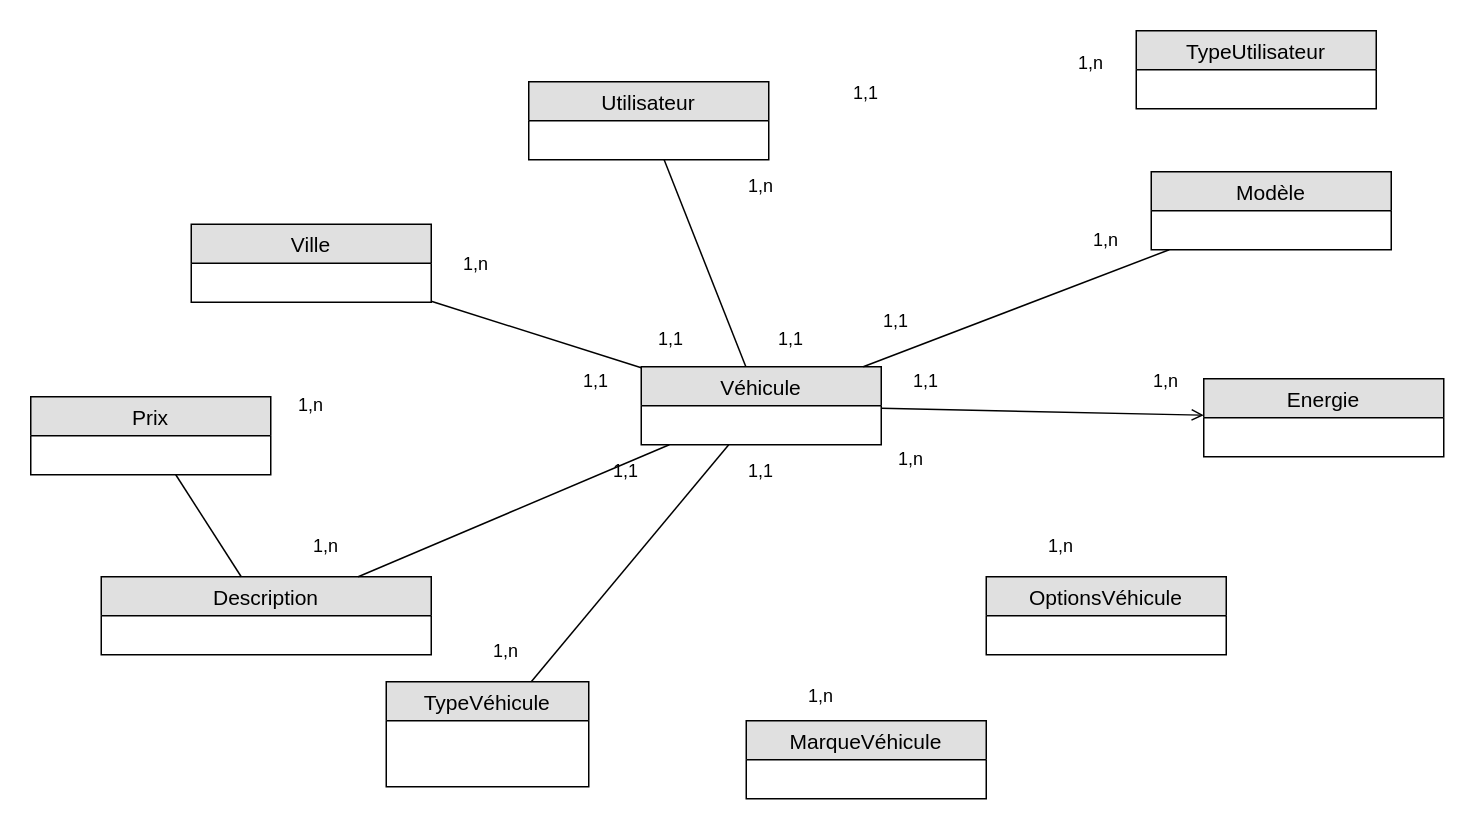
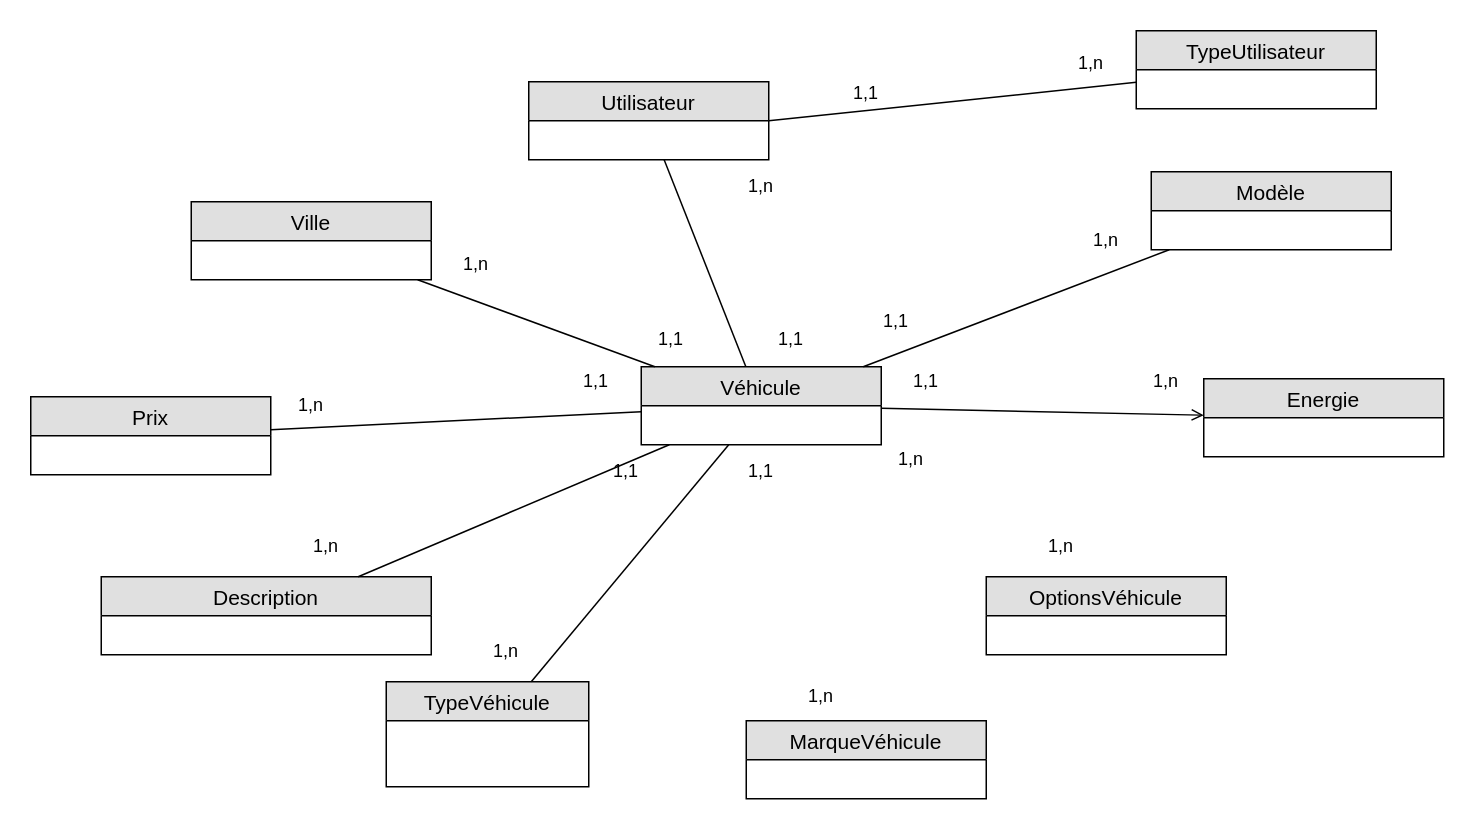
  <mxCell id="0" />
  <mxCell id="1" parent="0" />
  <mxCell id="2" value="" style="group" vertex="1" connectable="0" parent="1"><mxGeometry x="20" y="20" width="942" height="512" as="geometry" /></mxCell>
  <mxCell id="3" value="Utilisateur" style="swimlane;fontStyle=0;childLayout=stackLayout;horizontal=1;startSize=26;fillColor=#e0e0e0;horizontalStack=0;resizeParent=1;resizeParentMax=0;resizeLast=0;collapsible=1;marginBottom=0;swimlaneFillColor=#ffffff;align=center;fontSize=14;" vertex="1" parent="2"><mxGeometry x="332" y="34" width="160" height="52" as="geometry" /></mxCell>
  <mxCell id="4" value="TypeUtilisateur" style="swimlane;fontStyle=0;childLayout=stackLayout;horizontal=1;startSize=26;fillColor=#e0e0e0;horizontalStack=0;resizeParent=1;resizeParentMax=0;resizeLast=0;collapsible=1;marginBottom=0;swimlaneFillColor=#ffffff;align=center;fontSize=14;" vertex="1" parent="2"><mxGeometry x="737" width="160" height="52" as="geometry" /></mxCell>
  <mxCell id="5" value="Véhicule" style="swimlane;fontStyle=0;childLayout=stackLayout;horizontal=1;startSize=26;fillColor=#e0e0e0;horizontalStack=0;resizeParent=1;resizeParentMax=0;resizeLast=0;collapsible=1;marginBottom=0;swimlaneFillColor=#ffffff;align=center;fontSize=14;" vertex="1" parent="2"><mxGeometry x="407" y="224" width="160" height="52" as="geometry" /></mxCell>
- <mxCell id="6" value="Ville" style="swimlane;fontStyle=0;childLayout=stackLayout;horizontal=1;startSize=26;fillColor=#e0e0e0;horizontalStack=0;resizeParent=1;resizeParentMax=0;resizeLast=0;collapsible=1;marginBottom=0;swimlaneFillColor=#ffffff;align=center;fontSize=14;" vertex="1" parent="2"><mxGeometry x="107" y="129" width="160" height="52" as="geometry" /></mxCell>
+ <mxCell id="6" value="Ville" style="swimlane;fontStyle=0;childLayout=stackLayout;horizontal=1;startSize=26;fillColor=#e0e0e0;horizontalStack=0;resizeParent=1;resizeParentMax=0;resizeLast=0;collapsible=1;marginBottom=0;swimlaneFillColor=#ffffff;align=center;fontSize=14;" vertex="1" parent="2"><mxGeometry x="107" y="114" width="160" height="52" as="geometry" /></mxCell>
  <mxCell id="7" value="&lt;span style=&quot;color: rgba(0 , 0 , 0 , 0) ; font-family: monospace ; font-size: 0px&quot;&gt;%3CmxGraphModel%3E%3Croot%3E%3CmxCell%20id%3D%220%22%2F%3E%3CmxCell%20id%3D%221%22%20parent%3D%220%22%2F%3E%3CmxCell%20id%3D%222%22%20value%3D%22Utilisateur%22%20style%3D%22swimlane%3BfontStyle%3D0%3BchildLayout%3DstackLayout%3Bhorizontal%3D1%3BstartSize%3D26%3BfillColor%3D%23e0e0e0%3BhorizontalStack%3D0%3BresizeParent%3D1%3BresizeParentMax%3D0%3BresizeLast%3D0%3Bcollapsible%3D1%3BmarginBottom%3D0%3BswimlaneFillColor%3D%23ffffff%3Balign%3Dcenter%3BfontSize%3D14%3B%22%20vertex%3D%221%22%20parent%3D%221%22%3E%3CmxGeometry%20x%3D%22120%22%20y%3D%22100%22%20width%3D%22160%22%20height%3D%2252%22%20as%3D%22geometry%22%2F%3E%3C%2FmxCell%3E%3C%2Froot%3E%3C%2FmxGraphModel%3E&lt;/span&gt;" style="text;html=1;align=center;verticalAlign=middle;resizable=0;points=[];autosize=1;" vertex="1" parent="2"><mxGeometry x="922" y="284" width="20" height="20" as="geometry" /></mxCell>
  <mxCell id="8" value="Energie" style="swimlane;fontStyle=0;childLayout=stackLayout;horizontal=1;startSize=26;fillColor=#e0e0e0;horizontalStack=0;resizeParent=1;resizeParentMax=0;resizeLast=0;collapsible=1;marginBottom=0;swimlaneFillColor=#ffffff;align=center;fontSize=14;" vertex="1" parent="2"><mxGeometry x="782" y="232" width="160" height="52" as="geometry" /></mxCell>
+ <mxCell id="9" value="" style="endArrow=none;html=1;exitX=1;exitY=0.5;exitDx=0;exitDy=0;" edge="1" parent="2" source="3" target="4"><mxGeometry width="50" height="50" relative="1" as="geometry"><mxPoint x="557" y="64" as="sourcePoint" /><mxPoint x="607" y="14" as="targetPoint" /></mxGeometry></mxCell>
  <mxCell id="10" value="MarqueVéhicule" style="swimlane;fontStyle=0;childLayout=stackLayout;horizontal=1;startSize=26;fillColor=#e0e0e0;horizontalStack=0;resizeParent=1;resizeParentMax=0;resizeLast=0;collapsible=1;marginBottom=0;swimlaneFillColor=#ffffff;align=center;fontSize=14;" vertex="1" parent="2"><mxGeometry x="477" y="460" width="160" height="52" as="geometry" /></mxCell>
  <mxCell id="11" value="OptionsVéhicule" style="swimlane;fontStyle=0;childLayout=stackLayout;horizontal=1;startSize=26;fillColor=#e0e0e0;horizontalStack=0;resizeParent=1;resizeParentMax=0;resizeLast=0;collapsible=1;marginBottom=0;swimlaneFillColor=#ffffff;align=center;fontSize=14;" vertex="1" parent="2"><mxGeometry x="637" y="364" width="160" height="52" as="geometry" /></mxCell>
  <mxCell id="12" value="" style="endArrow=none;html=1;" edge="1" parent="2" source="5" target="6"><mxGeometry width="50" height="50" relative="1" as="geometry"><mxPoint x="297" y="306" as="sourcePoint" /><mxPoint x="347" y="256" as="targetPoint" /></mxGeometry></mxCell>
  <mxCell id="13" value="" style="endArrow=none;html=1;" edge="1" parent="2" source="5" target="3"><mxGeometry width="50" height="50" relative="1" as="geometry"><mxPoint x="517" y="184" as="sourcePoint" /><mxPoint x="567" y="134" as="targetPoint" /></mxGeometry></mxCell>
  <mxCell id="14" value="" style="endArrow=open;html=1;" edge="1" parent="2" source="5" target="8"><mxGeometry width="50" height="50" relative="1" as="geometry"><mxPoint x="577" y="214" as="sourcePoint" /><mxPoint x="627" y="164" as="targetPoint" /></mxGeometry></mxCell>
  <mxCell id="15" value="TypeVéhicule" style="swimlane;fontStyle=0;childLayout=stackLayout;horizontal=1;startSize=26;fillColor=#e0e0e0;horizontalStack=0;resizeParent=1;resizeParentMax=0;resizeLast=0;collapsible=1;marginBottom=0;swimlaneFillColor=#ffffff;align=center;fontSize=14;" vertex="1" parent="2"><mxGeometry x="237" y="434" width="135" height="70" as="geometry" /></mxCell>
  <mxCell id="16" value="" style="endArrow=none;html=1;" edge="1" parent="2" source="15" target="5"><mxGeometry width="50" height="50" relative="1" as="geometry"><mxPoint x="267" y="294" as="sourcePoint" /><mxPoint x="317" y="244" as="targetPoint" /></mxGeometry></mxCell>
  <mxCell id="17" value="1,1" style="text;html=1;strokeColor=none;fillColor=none;align=center;verticalAlign=middle;whiteSpace=wrap;rounded=0;" vertex="1" parent="2"><mxGeometry x="487" y="196" width="40" height="20" as="geometry" /></mxCell>
  <mxCell id="18" value="1,n" style="text;html=1;strokeColor=none;fillColor=none;align=center;verticalAlign=middle;whiteSpace=wrap;rounded=0;" vertex="1" parent="2"><mxGeometry x="467" y="94" width="40" height="20" as="geometry" /></mxCell>
  <mxCell id="19" value="1,1" style="text;html=1;strokeColor=none;fillColor=none;align=center;verticalAlign=middle;whiteSpace=wrap;rounded=0;" vertex="1" parent="2"><mxGeometry x="537" y="32" width="40" height="20" as="geometry" /></mxCell>
  <mxCell id="20" value="1,n" style="text;html=1;strokeColor=none;fillColor=none;align=center;verticalAlign=middle;whiteSpace=wrap;rounded=0;" vertex="1" parent="2"><mxGeometry x="687" y="12" width="40" height="20" as="geometry" /></mxCell>
  <mxCell id="21" value="1,1" style="text;html=1;strokeColor=none;fillColor=none;align=center;verticalAlign=middle;whiteSpace=wrap;rounded=0;" vertex="1" parent="2"><mxGeometry x="407" y="196" width="40" height="20" as="geometry" /></mxCell>
  <mxCell id="22" value="1,n" style="text;html=1;strokeColor=none;fillColor=none;align=center;verticalAlign=middle;whiteSpace=wrap;rounded=0;" vertex="1" parent="2"><mxGeometry x="277" y="146" width="40" height="20" as="geometry" /></mxCell>
  <mxCell id="23" value="1,1" style="text;html=1;strokeColor=none;fillColor=none;align=center;verticalAlign=middle;whiteSpace=wrap;rounded=0;" vertex="1" parent="2"><mxGeometry x="577" y="224" width="40" height="20" as="geometry" /></mxCell>
  <mxCell id="24" value="Prix" style="swimlane;fontStyle=0;childLayout=stackLayout;horizontal=1;startSize=26;fillColor=#e0e0e0;horizontalStack=0;resizeParent=1;resizeParentMax=0;resizeLast=0;collapsible=1;marginBottom=0;swimlaneFillColor=#ffffff;align=center;fontSize=14;" vertex="1" parent="2"><mxGeometry y="244" width="160" height="52" as="geometry" /></mxCell>
  <mxCell id="25" value="Description" style="swimlane;fontStyle=0;childLayout=stackLayout;horizontal=1;startSize=26;fillColor=#e0e0e0;horizontalStack=0;resizeParent=1;resizeParentMax=0;resizeLast=0;collapsible=1;marginBottom=0;swimlaneFillColor=#ffffff;align=center;fontSize=14;" vertex="1" parent="2"><mxGeometry x="47" y="364" width="220" height="52" as="geometry" /></mxCell>
  <mxCell id="26" value="1,n" style="text;html=1;strokeColor=none;fillColor=none;align=center;verticalAlign=middle;whiteSpace=wrap;rounded=0;" vertex="1" parent="2"><mxGeometry x="737" y="224" width="40" height="20" as="geometry" /></mxCell>
  <mxCell id="27" value="1,n" style="text;html=1;strokeColor=none;fillColor=none;align=center;verticalAlign=middle;whiteSpace=wrap;rounded=0;" vertex="1" parent="2"><mxGeometry x="567" y="276" width="40" height="20" as="geometry" /></mxCell>
  <mxCell id="28" value="1,n" style="text;html=1;strokeColor=none;fillColor=none;align=center;verticalAlign=middle;whiteSpace=wrap;rounded=0;" vertex="1" parent="2"><mxGeometry x="667" y="334" width="40" height="20" as="geometry" /></mxCell>
  <mxCell id="29" value="1,1" style="text;html=1;strokeColor=none;fillColor=none;align=center;verticalAlign=middle;whiteSpace=wrap;rounded=0;" vertex="1" parent="2"><mxGeometry x="467" y="284" width="40" height="20" as="geometry" /></mxCell>
  <mxCell id="30" value="1,n" style="text;html=1;strokeColor=none;fillColor=none;align=center;verticalAlign=middle;whiteSpace=wrap;rounded=0;" vertex="1" parent="2"><mxGeometry x="507" y="434" width="40" height="20" as="geometry" /></mxCell>
  <mxCell id="31" value="1,n" style="text;html=1;strokeColor=none;fillColor=none;align=center;verticalAlign=middle;whiteSpace=wrap;rounded=0;" vertex="1" parent="2"><mxGeometry x="297" y="404" width="40" height="20" as="geometry" /></mxCell>
  <mxCell id="32" value="1,1" style="text;html=1;strokeColor=none;fillColor=none;align=center;verticalAlign=middle;whiteSpace=wrap;rounded=0;" vertex="1" parent="2"><mxGeometry x="377" y="284" width="40" height="20" as="geometry" /></mxCell>
  <mxCell id="33" value="" style="endArrow=none;html=1;" edge="1" parent="2" source="25" target="5"><mxGeometry width="50" height="50" relative="1" as="geometry"><mxPoint x="267" y="354" as="sourcePoint" /><mxPoint x="317" y="304" as="targetPoint" /></mxGeometry></mxCell>
- <mxCell id="34" value="" style="endArrow=none;html=1;" edge="1" parent="2" source="24" target="25"><mxGeometry width="50" height="50" relative="1" as="geometry"><mxPoint x="217" y="259" as="sourcePoint" /><mxPoint x="267" y="209" as="targetPoint" /></mxGeometry></mxCell>
+ <mxCell id="34" value="" style="endArrow=none;html=1;" edge="1" parent="2" source="24" target="5"><mxGeometry width="50" height="50" relative="1" as="geometry"><mxPoint x="217" y="259" as="sourcePoint" /><mxPoint x="267" y="209" as="targetPoint" /></mxGeometry></mxCell>
  <mxCell id="35" value="1,n" style="text;html=1;strokeColor=none;fillColor=none;align=center;verticalAlign=middle;whiteSpace=wrap;rounded=0;" vertex="1" parent="2"><mxGeometry x="177" y="334" width="40" height="20" as="geometry" /></mxCell>
  <mxCell id="36" value="1,1" style="text;html=1;strokeColor=none;fillColor=none;align=center;verticalAlign=middle;whiteSpace=wrap;rounded=0;" vertex="1" parent="2"><mxGeometry x="357" y="224" width="40" height="20" as="geometry" /></mxCell>
  <mxCell id="37" value="1,n" style="text;html=1;strokeColor=none;fillColor=none;align=center;verticalAlign=middle;whiteSpace=wrap;rounded=0;" vertex="1" parent="2"><mxGeometry x="167" y="240" width="40" height="20" as="geometry" /></mxCell>
  <mxCell id="38" value="Modèle" style="swimlane;fontStyle=0;childLayout=stackLayout;horizontal=1;startSize=26;fillColor=#e0e0e0;horizontalStack=0;resizeParent=1;resizeParentMax=0;resizeLast=0;collapsible=1;marginBottom=0;swimlaneFillColor=#ffffff;align=center;fontSize=14;" vertex="1" parent="2"><mxGeometry x="747" y="94" width="160" height="52" as="geometry" /></mxCell>
  <mxCell id="39" value="" style="endArrow=none;html=1;" edge="1" parent="2" source="5" target="38"><mxGeometry width="50" height="50" relative="1" as="geometry"><mxPoint x="597" y="188" as="sourcePoint" /><mxPoint x="647" y="138" as="targetPoint" /></mxGeometry></mxCell>
  <mxCell id="40" value="1,1" style="text;html=1;strokeColor=none;fillColor=none;align=center;verticalAlign=middle;whiteSpace=wrap;rounded=0;" vertex="1" parent="2"><mxGeometry x="557" y="184" width="40" height="20" as="geometry" /></mxCell>
  <mxCell id="41" value="1,n" style="text;html=1;strokeColor=none;fillColor=none;align=center;verticalAlign=middle;whiteSpace=wrap;rounded=0;" vertex="1" parent="2"><mxGeometry x="697" y="130" width="40" height="20" as="geometry" /></mxCell>
